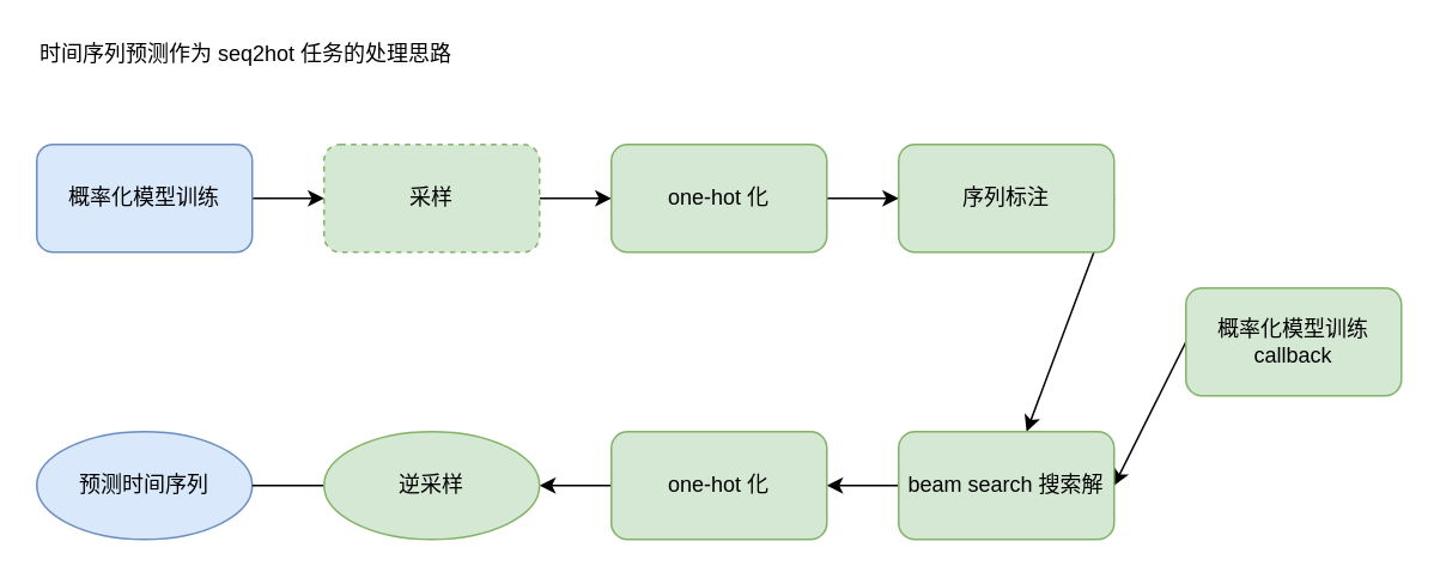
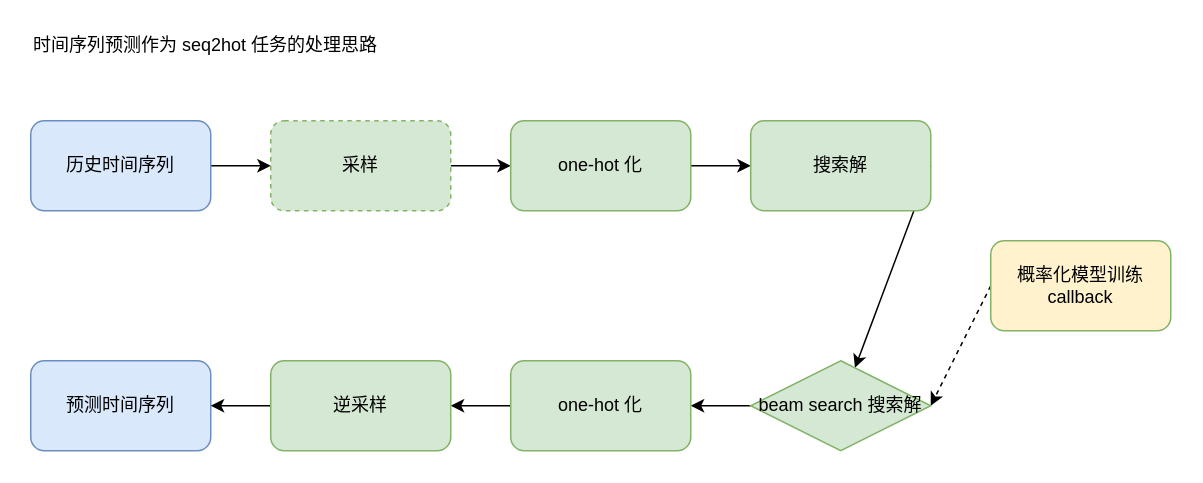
  <mxCell id="0" />
  <mxCell id="1" parent="0" />
  <mxCell id="2" style="edgeStyle=orthogonalEdgeStyle;rounded=0;orthogonalLoop=1;jettySize=auto;html=1;exitX=1;exitY=0.5;exitDx=0;exitDy=0;" edge="1" parent="1" source="3" target="5"><mxGeometry relative="1" as="geometry" /></mxCell>
  <mxCell id="3" value="采样" style="rounded=1;whiteSpace=wrap;html=1;fillColor=#d5e8d4;strokeColor=#82b366;dashed=1;" vertex="1" parent="1"><mxGeometry x="180" y="80" width="120" height="60" as="geometry" /></mxCell>
  <mxCell id="4" style="edgeStyle=orthogonalEdgeStyle;rounded=0;orthogonalLoop=1;jettySize=auto;html=1;exitX=1;exitY=0.5;exitDx=0;exitDy=0;" edge="1" parent="1" source="5" target="7"><mxGeometry relative="1" as="geometry" /></mxCell>
  <mxCell id="5" value="one-hot 化" style="rounded=1;whiteSpace=wrap;html=1;fillColor=#d5e8d4;strokeColor=#82b366;" vertex="1" parent="1"><mxGeometry x="340" y="80" width="120" height="60" as="geometry" /></mxCell>
  <mxCell id="6" style="rounded=0;orthogonalLoop=1;jettySize=auto;html=1;exitX=1;exitY=0.5;exitDx=0;exitDy=0;" edge="1" parent="1" source="7" target="11"><mxGeometry relative="1" as="geometry" /></mxCell>
- <mxCell id="7" value="序列标注" style="rounded=1;whiteSpace=wrap;html=1;fillColor=#d5e8d4;strokeColor=#82b366;" vertex="1" parent="1"><mxGeometry x="500" y="80" width="120" height="60" as="geometry" /></mxCell>
- <mxCell id="8" style="edgeStyle=none;rounded=0;orthogonalLoop=1;jettySize=auto;html=1;exitX=0;exitY=0.5;exitDx=0;exitDy=0;entryX=1;entryY=0.5;entryDx=0;entryDy=0;" edge="1" parent="1" source="9" target="11"><mxGeometry relative="1" as="geometry" /></mxCell>
- <mxCell id="9" value="概率化模型训练&lt;br&gt;callback" style="rounded=1;whiteSpace=wrap;html=1;fillColor=#d5e8d4;strokeColor=#82b366;" vertex="1" parent="1"><mxGeometry x="660" y="160" width="120" height="60" as="geometry" /></mxCell>
+ <mxCell id="7" value="搜索解" style="rounded=1;whiteSpace=wrap;html=1;fillColor=#d5e8d4;strokeColor=#82b366;" vertex="1" parent="1"><mxGeometry x="500" y="80" width="120" height="60" as="geometry" /></mxCell>
+ <mxCell id="8" style="edgeStyle=none;rounded=0;orthogonalLoop=1;jettySize=auto;html=1;exitX=0;exitY=0.5;exitDx=0;exitDy=0;entryX=1;entryY=0.5;entryDx=0;entryDy=0;dashed=1;" edge="1" parent="1" source="9" target="11"><mxGeometry relative="1" as="geometry" /></mxCell>
+ <mxCell id="9" value="概率化模型训练&lt;br&gt;callback" style="rounded=1;whiteSpace=wrap;html=1;fillColor=#fff2cc;strokeColor=#82b366;" vertex="1" parent="1"><mxGeometry x="660" y="160" width="120" height="60" as="geometry" /></mxCell>
  <mxCell id="10" style="edgeStyle=none;rounded=0;orthogonalLoop=1;jettySize=auto;html=1;exitX=0;exitY=0.5;exitDx=0;exitDy=0;" edge="1" parent="1" source="11" target="13"><mxGeometry relative="1" as="geometry" /></mxCell>
- <mxCell id="11" value="beam search 搜索解" style="rounded=1;whiteSpace=wrap;html=1;fillColor=#d5e8d4;strokeColor=#82b366;" vertex="1" parent="1"><mxGeometry x="500" y="240" width="120" height="60" as="geometry" /></mxCell>
+ <mxCell id="11" value="beam search 搜索解" style="rhombus;whiteSpace=wrap;html=1;fillColor=#d5e8d4;strokeColor=#82b366;" vertex="1" parent="1"><mxGeometry x="500" y="240" width="120" height="60" as="geometry" /></mxCell>
  <mxCell id="12" style="edgeStyle=none;rounded=0;orthogonalLoop=1;jettySize=auto;html=1;exitX=0;exitY=0.5;exitDx=0;exitDy=0;" edge="1" parent="1" source="13" target="18"><mxGeometry relative="1" as="geometry" /></mxCell>
  <mxCell id="13" value="one-hot 化" style="rounded=1;whiteSpace=wrap;html=1;fillColor=#d5e8d4;strokeColor=#82b366;" vertex="1" parent="1"><mxGeometry x="340" y="240" width="120" height="60" as="geometry" /></mxCell>
  <mxCell id="14" style="edgeStyle=orthogonalEdgeStyle;rounded=0;orthogonalLoop=1;jettySize=auto;html=1;exitX=1;exitY=0.5;exitDx=0;exitDy=0;entryX=0;entryY=0.5;entryDx=0;entryDy=0;" edge="1" parent="1" source="15" target="3"><mxGeometry relative="1" as="geometry" /></mxCell>
- <mxCell id="15" value="概率化模型训练" style="rounded=1;whiteSpace=wrap;html=1;fillColor=#dae8fc;strokeColor=#6c8ebf;" vertex="1" parent="1"><mxGeometry x="20" y="80" width="120" height="60" as="geometry" /></mxCell>
- <mxCell id="16" value="预测时间序列" style="ellipse;whiteSpace=wrap;html=1;fillColor=#dae8fc;strokeColor=#6c8ebf;" vertex="1" parent="1"><mxGeometry x="20" y="240" width="120" height="60" as="geometry" /></mxCell>
- <mxCell id="17" style="edgeStyle=none;rounded=0;orthogonalLoop=1;jettySize=auto;html=1;exitX=0;exitY=0.5;exitDx=0;exitDy=0;entryX=1;entryY=0.5;entryDx=0;entryDy=0;endArrow=none;" edge="1" parent="1" source="18" target="16"><mxGeometry relative="1" as="geometry" /></mxCell>
- <mxCell id="18" value="逆采样" style="ellipse;whiteSpace=wrap;html=1;fillColor=#d5e8d4;strokeColor=#82b366;" vertex="1" parent="1"><mxGeometry x="180" y="240" width="120" height="60" as="geometry" /></mxCell>
+ <mxCell id="15" value="历史时间序列" style="rounded=1;whiteSpace=wrap;html=1;fillColor=#dae8fc;strokeColor=#6c8ebf;" vertex="1" parent="1"><mxGeometry x="20" y="80" width="120" height="60" as="geometry" /></mxCell>
+ <mxCell id="16" value="预测时间序列" style="rounded=1;whiteSpace=wrap;html=1;fillColor=#dae8fc;strokeColor=#6c8ebf;" vertex="1" parent="1"><mxGeometry x="20" y="240" width="120" height="60" as="geometry" /></mxCell>
+ <mxCell id="17" style="edgeStyle=none;rounded=0;orthogonalLoop=1;jettySize=auto;html=1;exitX=0;exitY=0.5;exitDx=0;exitDy=0;entryX=1;entryY=0.5;entryDx=0;entryDy=0;" edge="1" parent="1" source="18" target="16"><mxGeometry relative="1" as="geometry" /></mxCell>
+ <mxCell id="18" value="逆采样" style="rounded=1;whiteSpace=wrap;html=1;fillColor=#d5e8d4;strokeColor=#82b366;" vertex="1" parent="1"><mxGeometry x="180" y="240" width="120" height="60" as="geometry" /></mxCell>
  <mxCell id="19" value="时间序列预测作为 seq2hot 任务的处理思路" style="text;html=1;resizable=0;points=[];autosize=1;align=left;verticalAlign=top;spacingTop=-4;" vertex="1" parent="1"><mxGeometry x="20" y="20" width="250" height="20" as="geometry" /></mxCell>
